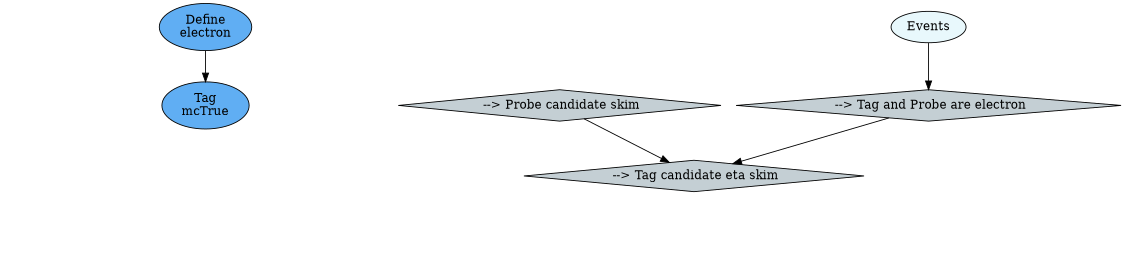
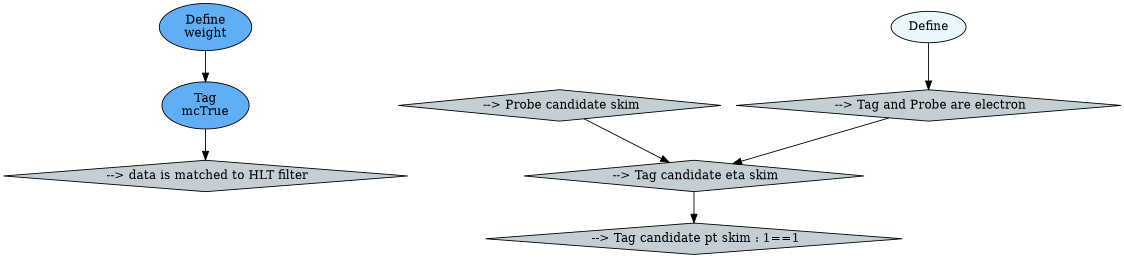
  digraph {
    node [fillcolor="#c4cfd4" shape=diamond style=filled]
+   n1 [label=" --> data is matched to HLT filter"]
    n2 [fillcolor="#60aef3" label="Tag\nmcTrue" shape=oval]
-   n3 [fillcolor="#60aef3" label="Define\nelectron" shape=oval]
+   n3 [fillcolor="#60aef3" label="Define\nweight" shape=oval]
+   n4 [label=" --> Tag candidate pt skim : 1==1"]
    n5 [label=" --> Tag candidate eta skim"]
    n6 [label=" --> Probe candidate skim"]
    n7 [label=" --> Tag and Probe are electron"]
-   n8 [fillcolor="#e8f8fc" label=Events shape=oval]
+   n8 [fillcolor="#e8f8fc" label=Define shape=oval]
+   n2 -> n1
    n3 -> n2
+   n5 -> n4
    n6 -> n5
    n7 -> n5
    n8 -> n7
  }
